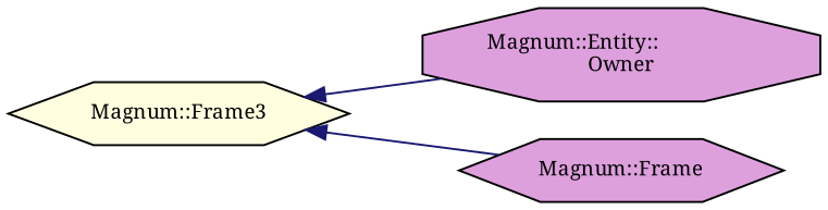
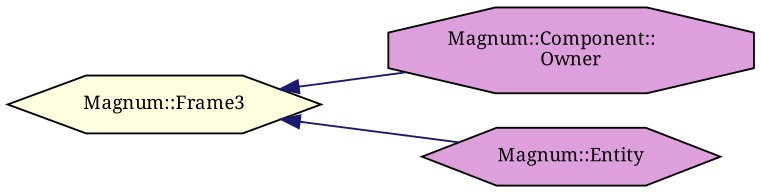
  digraph {
    fontname="Noto Serif"
    rankdir=LR
    node [color=black fillcolor=plum fontname="Noto Serif" fontsize=10 shape=hexagon style=filled]
    edge [color=midnightblue dir=back fontname="Noto Serif" fontsize=10 labelfontname=Helvetica labelfontsize=10 style=solid]
    n1 [fillcolor=lightyellow height=0.2 label="Magnum::Frame3" width=0.4]
-   n2 [height=0.2 label="Magnum::Entity::\lOwner" shape=octagon width=0.4]
-   n3 [height=0.2 label="Magnum::Frame" width=0.4]
+   n2 [height=0.2 label="Magnum::Component::\lOwner" shape=octagon width=0.4]
+   n3 [height=0.2 label="Magnum::Entity" width=0.4]
    n1 -> n2
    n1 -> n3
  }
